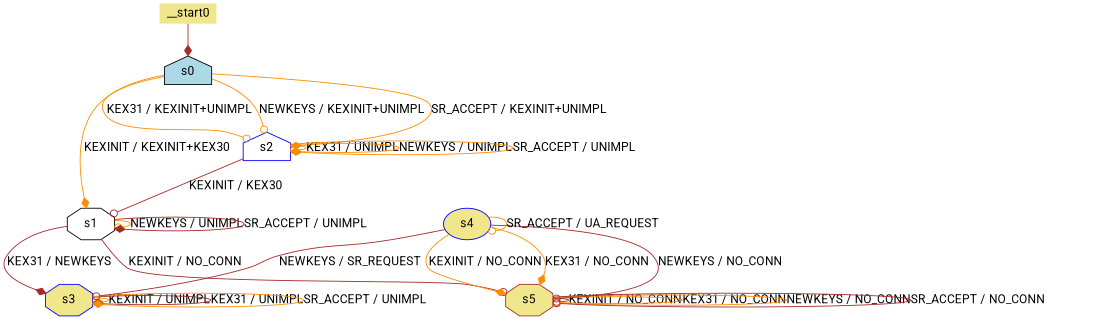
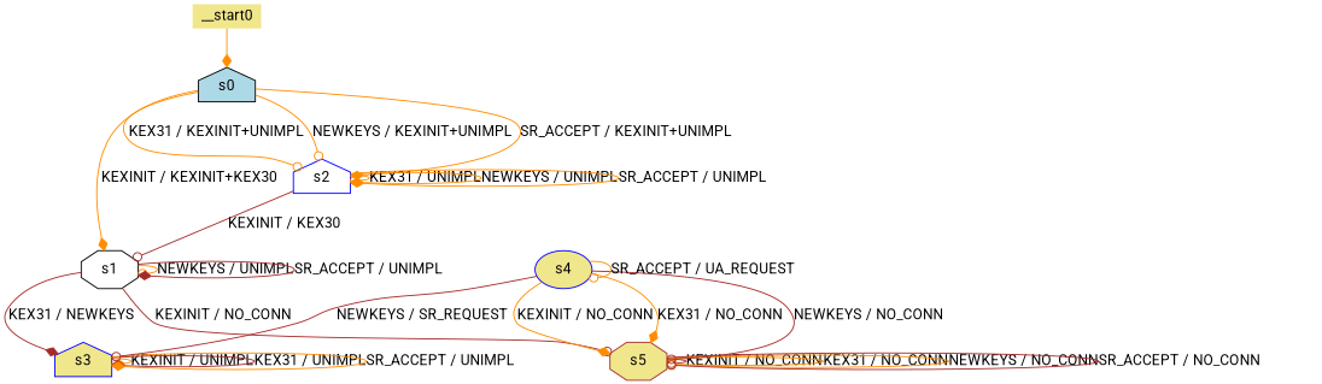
  digraph {
    fontname=Roboto
    node [color=blue fillcolor=khaki fontname=Roboto shape=house style=filled]
    edge [arrowhead=odot color=darkorange fontname=Roboto]
    n1 [color=black fillcolor=lightblue label=s0]
    n2 [color=black fillcolor=white label=s1 shape=octagon]
    n3 [fillcolor=white label=s2]
-   n4 [label=s3 shape=octagon]
+   n4 [label=s3]
    n5 [color=brown label=s5 shape=octagon]
    n6 [label=s4 shape=ellipse]
    __start0 [height=0 shape=none width=0]
    n1 -> n2 [arrowhead=diamond label="KEXINIT / KEXINIT+KEX30"]
    n1 -> n3 [label="KEX31 / KEXINIT+UNIMPL"]
    n1 -> n3 [label="NEWKEYS / KEXINIT+UNIMPL"]
    n1 -> n3 [arrowhead=diamond label="SR_ACCEPT / KEXINIT+UNIMPL"]
    n2 -> n2 [label="NEWKEYS / UNIMPL"]
    n2 -> n2 [arrowhead=diamond color=brown label="SR_ACCEPT / UNIMPL"]
    n2 -> n4 [arrowhead=diamond color=brown label="KEX31 / NEWKEYS"]
    n2 -> n5 [color=brown label="KEXINIT / NO_CONN"]
    n3 -> n2 [color=brown label="KEXINIT / KEX30"]
    n3 -> n3 [label="KEX31 / UNIMPL"]
    n3 -> n3 [arrowhead=diamond label="NEWKEYS / UNIMPL"]
    n3 -> n3 [arrowhead=diamond label="SR_ACCEPT / UNIMPL"]
    n4 -> n4 [arrowhead=diamond label="KEXINIT / UNIMPL"]
    n4 -> n4 [arrowhead=diamond color=brown label="KEX31 / UNIMPL"]
    n4 -> n4 [arrowhead=diamond label="SR_ACCEPT / UNIMPL"]
    n5 -> n5 [color=brown label="KEXINIT / NO_CONN"]
    n5 -> n5 [label="KEX31 / NO_CONN"]
    n5 -> n5 [label="NEWKEYS / NO_CONN"]
    n5 -> n5 [color=brown label="SR_ACCEPT / NO_CONN"]
    n6 -> n4 [color=brown label="NEWKEYS / SR_REQUEST"]
    n6 -> n5 [arrowhead=diamond label="KEXINIT / NO_CONN"]
    n6 -> n5 [arrowhead=diamond label="KEX31 / NO_CONN"]
    n6 -> n5 [color=brown label="NEWKEYS / NO_CONN"]
    n6 -> n6 [label="SR_ACCEPT / UA_REQUEST"]
-   __start0 -> n1 [arrowhead=diamond color=brown]
+   __start0 -> n1 [arrowhead=diamond]
  }
